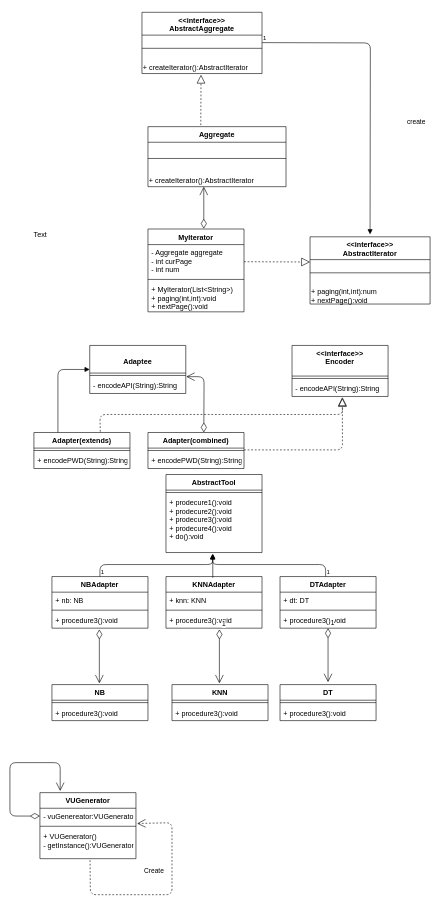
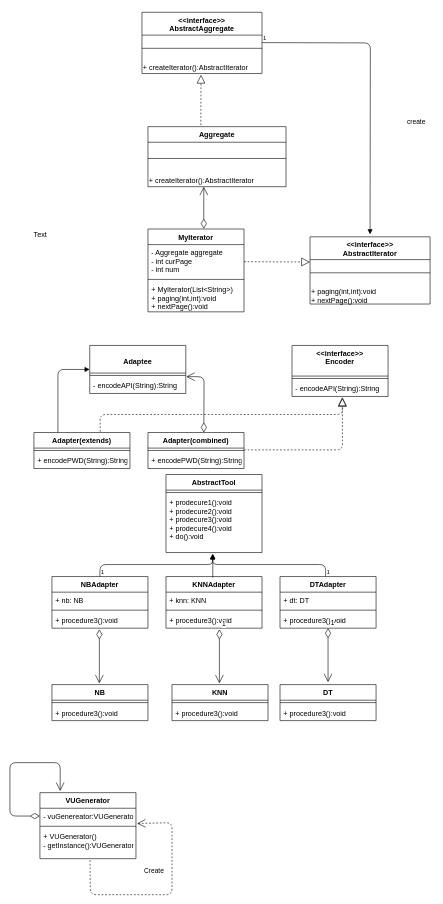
  <mxCell id="0" />
  <mxCell id="1" parent="0" />
  <mxCell id="2" value="Aggregate" style="swimlane;fontStyle=1;align=center;verticalAlign=top;childLayout=stackLayout;horizontal=1;startSize=26;horizontalStack=0;resizeParent=1;resizeParentMax=0;resizeLast=0;collapsible=1;marginBottom=0;" parent="1" vertex="1"><mxGeometry x="212" y="210.5" width="230" height="100" as="geometry" /></mxCell>
  <mxCell id="3" value="" style="line;strokeWidth=1;fillColor=none;align=left;verticalAlign=middle;spacingTop=-1;spacingLeft=3;spacingRight=3;rotatable=0;labelPosition=right;points=[];portConstraint=eastwest;" parent="2" vertex="1"><mxGeometry y="26" width="230" height="54" as="geometry" /></mxCell>
  <mxCell id="4" value="+ createIterator():AbstractIterator" style="text;html=1;resizable=0;points=[];autosize=1;align=left;verticalAlign=top;spacingTop=-4;" parent="2" vertex="1"><mxGeometry y="80" width="230" height="20" as="geometry" /></mxCell>
  <mxCell id="5" value="Text" style="text;html=1;resizable=0;points=[];autosize=1;align=left;verticalAlign=top;spacingTop=-4;" parent="1" vertex="1"><mxGeometry x="20" y="381" width="40" height="20" as="geometry" /></mxCell>
  <mxCell id="6" value="" style="endArrow=block;dashed=1;endFill=0;endSize=12;html=1;" parent="1" edge="1"><mxGeometry width="160" relative="1" as="geometry"><mxPoint x="372" y="435.5" as="sourcePoint" /><mxPoint x="482" y="436" as="targetPoint" /></mxGeometry></mxCell>
  <mxCell id="7" value="" style="endArrow=block;dashed=1;endFill=0;endSize=12;html=1;entryX=0.492;entryY=1.1;entryDx=0;entryDy=0;entryPerimeter=0;" parent="1" target="21" edge="1"><mxGeometry width="160" relative="1" as="geometry"><mxPoint x="300" y="208" as="sourcePoint" /><mxPoint x="298.181" y="106.182" as="targetPoint" /></mxGeometry></mxCell>
  <mxCell id="8" value="MyIterator" style="swimlane;fontStyle=1;align=center;verticalAlign=top;childLayout=stackLayout;horizontal=1;startSize=26;horizontalStack=0;resizeParent=1;resizeParentMax=0;resizeLast=0;collapsible=1;marginBottom=0;" parent="1" vertex="1"><mxGeometry x="212" y="381" width="160" height="138" as="geometry" /></mxCell>
  <mxCell id="9" value="- Aggregate aggregate&#10;- int curPage&#10;- int num" style="text;strokeColor=none;fillColor=none;align=left;verticalAlign=top;spacingLeft=4;spacingRight=4;overflow=hidden;rotatable=0;points=[[0,0.5],[1,0.5]];portConstraint=eastwest;" parent="8" vertex="1"><mxGeometry y="26" width="160" height="54" as="geometry" /></mxCell>
  <mxCell id="10" value="" style="line;strokeWidth=1;fillColor=none;align=left;verticalAlign=middle;spacingTop=-1;spacingLeft=3;spacingRight=3;rotatable=0;labelPosition=right;points=[];portConstraint=eastwest;" parent="8" vertex="1"><mxGeometry y="80" width="160" height="8" as="geometry" /></mxCell>
  <mxCell id="11" value="+ MyIterator(List&lt;String&gt;)&#10;+ paging(int,int):void&#10;+ nextPage():void" style="text;strokeColor=none;fillColor=none;align=left;verticalAlign=top;spacingLeft=4;spacingRight=4;overflow=hidden;rotatable=0;points=[[0,0.5],[1,0.5]];portConstraint=eastwest;" parent="8" vertex="1"><mxGeometry y="88" width="160" height="50" as="geometry" /></mxCell>
  <mxCell id="12" value="" style="endArrow=open;html=1;endSize=12;startArrow=diamondThin;startSize=14;startFill=0;edgeStyle=orthogonalEdgeStyle;align=left;verticalAlign=bottom;" parent="1" edge="1"><mxGeometry x="-0.414" y="-57" relative="1" as="geometry"><mxPoint x="305" y="380.5" as="sourcePoint" /><mxPoint x="305" y="310.5" as="targetPoint" /><mxPoint as="offset" /></mxGeometry></mxCell>
  <mxCell id="13" value="&#10;Adaptee&#10;" style="swimlane;fontStyle=1;align=center;verticalAlign=top;childLayout=stackLayout;horizontal=1;startSize=46;horizontalStack=0;resizeParent=1;resizeParentMax=0;resizeLast=0;collapsible=1;marginBottom=0;" parent="1" vertex="1"><mxGeometry x="115" y="575" width="160" height="80" as="geometry" /></mxCell>
  <mxCell id="14" value="" style="line;strokeWidth=1;fillColor=none;align=left;verticalAlign=middle;spacingTop=-1;spacingLeft=3;spacingRight=3;rotatable=0;labelPosition=right;points=[];portConstraint=eastwest;" parent="13" vertex="1"><mxGeometry y="46" width="160" height="8" as="geometry" /></mxCell>
  <mxCell id="15" value="- encodeAPI(String):String" style="text;strokeColor=none;fillColor=none;align=left;verticalAlign=top;spacingLeft=4;spacingRight=4;overflow=hidden;rotatable=0;points=[[0,0.5],[1,0.5]];portConstraint=eastwest;" parent="13" vertex="1"><mxGeometry y="54" width="160" height="26" as="geometry" /></mxCell>
  <mxCell id="16" value="&lt;&lt;interface&gt;&gt;&#10;Encoder" style="swimlane;fontStyle=1;align=center;verticalAlign=top;childLayout=stackLayout;horizontal=1;startSize=51;horizontalStack=0;resizeParent=1;resizeParentMax=0;resizeLast=0;collapsible=1;marginBottom=0;" parent="1" vertex="1"><mxGeometry x="452" y="575" width="160" height="85" as="geometry" /></mxCell>
  <mxCell id="17" value="" style="line;strokeWidth=1;fillColor=none;align=left;verticalAlign=middle;spacingTop=-1;spacingLeft=3;spacingRight=3;rotatable=0;labelPosition=right;points=[];portConstraint=eastwest;" parent="16" vertex="1"><mxGeometry y="51" width="160" height="8" as="geometry" /></mxCell>
  <mxCell id="18" value="- encodeAPI(String):String" style="text;strokeColor=none;fillColor=none;align=left;verticalAlign=top;spacingLeft=4;spacingRight=4;overflow=hidden;rotatable=0;points=[[0,0.5],[1,0.5]];portConstraint=eastwest;" parent="16" vertex="1"><mxGeometry y="59" width="160" height="26" as="geometry" /></mxCell>
  <mxCell id="19" value="&lt;&lt;interface&gt;&gt;&#10;AbstractAggregate" style="swimlane;fontStyle=1;align=center;verticalAlign=top;childLayout=stackLayout;horizontal=1;startSize=38;horizontalStack=0;resizeParent=1;resizeParentMax=0;resizeLast=0;collapsible=1;marginBottom=0;" parent="1" vertex="1"><mxGeometry x="202" y="20" width="200" height="102" as="geometry"><mxRectangle x="200" y="80" width="120" height="26" as="alternateBounds" /></mxGeometry></mxCell>
  <mxCell id="20" value="" style="line;strokeWidth=1;fillColor=none;align=left;verticalAlign=middle;spacingTop=-1;spacingLeft=3;spacingRight=3;rotatable=0;labelPosition=right;points=[];portConstraint=eastwest;" parent="19" vertex="1"><mxGeometry y="38" width="200" height="44" as="geometry" /></mxCell>
  <mxCell id="21" value="+ createIterator():AbstractIterator" style="text;html=1;resizable=0;points=[];autosize=1;align=left;verticalAlign=top;spacingTop=-4;" parent="19" vertex="1"><mxGeometry y="82" width="200" height="20" as="geometry" /></mxCell>
  <mxCell id="22" value="&lt;&lt;interface&gt;&gt;&#10;AbstractIterator" style="swimlane;fontStyle=1;align=center;verticalAlign=top;childLayout=stackLayout;horizontal=1;startSize=38;horizontalStack=0;resizeParent=1;resizeParentMax=0;resizeLast=0;collapsible=1;marginBottom=0;" parent="1" vertex="1"><mxGeometry x="482" y="394" width="200" height="112" as="geometry"><mxRectangle x="200" y="80" width="120" height="26" as="alternateBounds" /></mxGeometry></mxCell>
  <mxCell id="23" value="" style="line;strokeWidth=1;fillColor=none;align=left;verticalAlign=middle;spacingTop=-1;spacingLeft=3;spacingRight=3;rotatable=0;labelPosition=right;points=[];portConstraint=eastwest;" parent="22" vertex="1"><mxGeometry y="38" width="200" height="44" as="geometry" /></mxCell>
- <mxCell id="24" value="+ paging(int,int):num&lt;br style=&quot;padding: 0px ; margin: 0px&quot;&gt;+ nextPage():void" style="text;html=1;resizable=0;points=[];autosize=1;align=left;verticalAlign=top;spacingTop=-4;" parent="22" vertex="1"><mxGeometry y="82" width="200" height="30" as="geometry" /></mxCell>
+ <mxCell id="24" value="+ paging(int,int):void&lt;br style=&quot;padding: 0px ; margin: 0px&quot;&gt;+ nextPage():void" style="text;html=1;resizable=0;points=[];autosize=1;align=left;verticalAlign=top;spacingTop=-4;" parent="22" vertex="1"><mxGeometry y="82" width="200" height="30" as="geometry" /></mxCell>
  <mxCell id="25" value="create" style="endArrow=block;endFill=1;html=1;edgeStyle=orthogonalEdgeStyle;align=left;verticalAlign=top;" parent="1" edge="1"><mxGeometry x="-0.28" y="-60" relative="1" as="geometry"><mxPoint x="402" y="70.5" as="sourcePoint" /><mxPoint x="582" y="390" as="targetPoint" /><mxPoint x="60" y="59" as="offset" /></mxGeometry></mxCell>
  <mxCell id="26" value="1" style="resizable=0;html=1;align=left;verticalAlign=bottom;labelBackgroundColor=#ffffff;fontSize=10;" parent="25" connectable="0" vertex="1"><mxGeometry x="-1" relative="1" as="geometry" /></mxCell>
  <mxCell id="27" value="Adapter(extends)" style="swimlane;fontStyle=1;align=center;verticalAlign=top;childLayout=stackLayout;horizontal=1;startSize=26;horizontalStack=0;resizeParent=1;resizeParentMax=0;resizeLast=0;collapsible=1;marginBottom=0;" parent="1" vertex="1"><mxGeometry x="22" y="720" width="160" height="60" as="geometry" /></mxCell>
  <mxCell id="28" value="" style="line;strokeWidth=1;fillColor=none;align=left;verticalAlign=middle;spacingTop=-1;spacingLeft=3;spacingRight=3;rotatable=0;labelPosition=right;points=[];portConstraint=eastwest;" parent="27" vertex="1"><mxGeometry y="26" width="160" height="8" as="geometry" /></mxCell>
  <mxCell id="29" value="+ encodePWD(String):String" style="text;strokeColor=none;fillColor=none;align=left;verticalAlign=top;spacingLeft=4;spacingRight=4;overflow=hidden;rotatable=0;points=[[0,0.5],[1,0.5]];portConstraint=eastwest;" parent="27" vertex="1"><mxGeometry y="34" width="160" height="26" as="geometry" /></mxCell>
  <mxCell id="30" value="Adapter(combined)" style="swimlane;fontStyle=1;align=center;verticalAlign=top;childLayout=stackLayout;horizontal=1;startSize=26;horizontalStack=0;resizeParent=1;resizeParentMax=0;resizeLast=0;collapsible=1;marginBottom=0;" parent="1" vertex="1"><mxGeometry x="212" y="720" width="160" height="60" as="geometry" /></mxCell>
  <mxCell id="31" value="" style="line;strokeWidth=1;fillColor=none;align=left;verticalAlign=middle;spacingTop=-1;spacingLeft=3;spacingRight=3;rotatable=0;labelPosition=right;points=[];portConstraint=eastwest;" parent="30" vertex="1"><mxGeometry y="26" width="160" height="8" as="geometry" /></mxCell>
  <mxCell id="32" value="+ encodePWD(String):String" style="text;strokeColor=none;fillColor=none;align=left;verticalAlign=top;spacingLeft=4;spacingRight=4;overflow=hidden;rotatable=0;points=[[0,0.5],[1,0.5]];portConstraint=eastwest;" parent="30" vertex="1"><mxGeometry y="34" width="160" height="26" as="geometry" /></mxCell>
  <mxCell id="33" value="" style="endArrow=block;endFill=1;html=1;edgeStyle=orthogonalEdgeStyle;align=left;verticalAlign=top;entryX=0;entryY=0.5;entryDx=0;entryDy=0;exitX=0.25;exitY=0;exitDx=0;exitDy=0;" parent="1" source="27" target="13" edge="1"><mxGeometry x="-1" relative="1" as="geometry"><mxPoint x="194" y="662.5" as="sourcePoint" /><mxPoint x="194" y="712.5" as="targetPoint" /></mxGeometry></mxCell>
  <mxCell id="34" value="" style="resizable=0;html=1;align=left;verticalAlign=bottom;labelBackgroundColor=#ffffff;fontSize=10;" parent="33" connectable="0" vertex="1"><mxGeometry x="-1" relative="1" as="geometry" /></mxCell>
  <mxCell id="35" value="" style="endArrow=block;dashed=1;endFill=0;endSize=12;html=1;entryX=0.524;entryY=1.045;entryDx=0;entryDy=0;entryPerimeter=0;" parent="1" target="18" edge="1"><mxGeometry width="160" relative="1" as="geometry"><mxPoint x="372" y="749" as="sourcePoint" /><mxPoint x="532" y="749" as="targetPoint" /><Array as="points"><mxPoint x="536" y="749" /></Array></mxGeometry></mxCell>
  <mxCell id="36" value="" style="endArrow=block;dashed=1;endFill=0;endSize=12;html=1;entryX=0.524;entryY=1.045;entryDx=0;entryDy=0;entryPerimeter=0;exitX=0.691;exitY=-0.022;exitDx=0;exitDy=0;exitPerimeter=0;" parent="1" source="27" edge="1"><mxGeometry width="160" relative="1" as="geometry"><mxPoint x="132" y="690" as="sourcePoint" /><mxPoint x="535.84" y="662.67" as="targetPoint" /><Array as="points"><mxPoint x="132" y="690" /><mxPoint x="536" y="690" /></Array></mxGeometry></mxCell>
  <mxCell id="37" value="&lt;br&gt;" style="endArrow=open;html=1;endSize=12;startArrow=diamondThin;startSize=14;startFill=0;edgeStyle=orthogonalEdgeStyle;align=left;verticalAlign=bottom;entryX=1.005;entryY=-0.077;entryDx=0;entryDy=0;entryPerimeter=0;" parent="1" target="15" edge="1"><mxGeometry x="-1" y="3" relative="1" as="geometry"><mxPoint x="305" y="720" as="sourcePoint" /><mxPoint x="305" y="640" as="targetPoint" /></mxGeometry></mxCell>
  <mxCell id="38" value="AbstractTool" style="swimlane;fontStyle=1;align=center;verticalAlign=top;childLayout=stackLayout;horizontal=1;startSize=26;horizontalStack=0;resizeParent=1;resizeParentMax=0;resizeLast=0;collapsible=1;marginBottom=0;" parent="1" vertex="1"><mxGeometry x="242" y="790" width="160" height="130" as="geometry" /></mxCell>
  <mxCell id="39" value="" style="line;strokeWidth=1;fillColor=none;align=left;verticalAlign=middle;spacingTop=-1;spacingLeft=3;spacingRight=3;rotatable=0;labelPosition=right;points=[];portConstraint=eastwest;" parent="38" vertex="1"><mxGeometry y="26" width="160" height="8" as="geometry" /></mxCell>
  <mxCell id="40" value="+ prodecure1():void&#10;+ prodecure2():void&#10;+ prodecure3():void&#10;+ prodecure4():void&#10;+ do():void" style="text;strokeColor=none;fillColor=none;align=left;verticalAlign=top;spacingLeft=4;spacingRight=4;overflow=hidden;rotatable=0;points=[[0,0.5],[1,0.5]];portConstraint=eastwest;" parent="38" vertex="1"><mxGeometry y="34" width="160" height="96" as="geometry" /></mxCell>
  <mxCell id="41" value="NBAdapter" style="swimlane;fontStyle=1;align=center;verticalAlign=top;childLayout=stackLayout;horizontal=1;startSize=26;horizontalStack=0;resizeParent=1;resizeParentMax=0;resizeLast=0;collapsible=1;marginBottom=0;" parent="1" vertex="1"><mxGeometry x="52" y="960" width="160" height="86" as="geometry" /></mxCell>
  <mxCell id="42" value="+ nb: NB" style="text;strokeColor=none;fillColor=none;align=left;verticalAlign=top;spacingLeft=4;spacingRight=4;overflow=hidden;rotatable=0;points=[[0,0.5],[1,0.5]];portConstraint=eastwest;" parent="41" vertex="1"><mxGeometry y="26" width="160" height="26" as="geometry" /></mxCell>
  <mxCell id="43" value="" style="line;strokeWidth=1;fillColor=none;align=left;verticalAlign=middle;spacingTop=-1;spacingLeft=3;spacingRight=3;rotatable=0;labelPosition=right;points=[];portConstraint=eastwest;" parent="41" vertex="1"><mxGeometry y="52" width="160" height="8" as="geometry" /></mxCell>
  <mxCell id="44" value="+ procedure3():void" style="text;strokeColor=none;fillColor=none;align=left;verticalAlign=top;spacingLeft=4;spacingRight=4;overflow=hidden;rotatable=0;points=[[0,0.5],[1,0.5]];portConstraint=eastwest;" parent="41" vertex="1"><mxGeometry y="60" width="160" height="26" as="geometry" /></mxCell>
  <mxCell id="45" value="KNNAdapter" style="swimlane;fontStyle=1;align=center;verticalAlign=top;childLayout=stackLayout;horizontal=1;startSize=26;horizontalStack=0;resizeParent=1;resizeParentMax=0;resizeLast=0;collapsible=1;marginBottom=0;" parent="1" vertex="1"><mxGeometry x="242" y="960" width="160" height="86" as="geometry" /></mxCell>
  <mxCell id="46" value="+ knn: KNN" style="text;strokeColor=none;fillColor=none;align=left;verticalAlign=top;spacingLeft=4;spacingRight=4;overflow=hidden;rotatable=0;points=[[0,0.5],[1,0.5]];portConstraint=eastwest;" parent="45" vertex="1"><mxGeometry y="26" width="160" height="26" as="geometry" /></mxCell>
  <mxCell id="47" value="" style="line;strokeWidth=1;fillColor=none;align=left;verticalAlign=middle;spacingTop=-1;spacingLeft=3;spacingRight=3;rotatable=0;labelPosition=right;points=[];portConstraint=eastwest;" parent="45" vertex="1"><mxGeometry y="52" width="160" height="8" as="geometry" /></mxCell>
  <mxCell id="48" value="+ procedure3():void" style="text;strokeColor=none;fillColor=none;align=left;verticalAlign=top;spacingLeft=4;spacingRight=4;overflow=hidden;rotatable=0;points=[[0,0.5],[1,0.5]];portConstraint=eastwest;" parent="45" vertex="1"><mxGeometry y="60" width="160" height="26" as="geometry" /></mxCell>
  <mxCell id="49" value="DTAdapter" style="swimlane;fontStyle=1;align=center;verticalAlign=top;childLayout=stackLayout;horizontal=1;startSize=26;horizontalStack=0;resizeParent=1;resizeParentMax=0;resizeLast=0;collapsible=1;marginBottom=0;" parent="1" vertex="1"><mxGeometry x="432" y="960" width="160" height="86" as="geometry" /></mxCell>
  <mxCell id="50" value="+ dt: DT" style="text;strokeColor=none;fillColor=none;align=left;verticalAlign=top;spacingLeft=4;spacingRight=4;overflow=hidden;rotatable=0;points=[[0,0.5],[1,0.5]];portConstraint=eastwest;" parent="49" vertex="1"><mxGeometry y="26" width="160" height="26" as="geometry" /></mxCell>
  <mxCell id="51" value="" style="line;strokeWidth=1;fillColor=none;align=left;verticalAlign=middle;spacingTop=-1;spacingLeft=3;spacingRight=3;rotatable=0;labelPosition=right;points=[];portConstraint=eastwest;" parent="49" vertex="1"><mxGeometry y="52" width="160" height="8" as="geometry" /></mxCell>
  <mxCell id="52" value="+ procedure3():void" style="text;strokeColor=none;fillColor=none;align=left;verticalAlign=top;spacingLeft=4;spacingRight=4;overflow=hidden;rotatable=0;points=[[0,0.5],[1,0.5]];portConstraint=eastwest;" parent="49" vertex="1"><mxGeometry y="60" width="160" height="26" as="geometry" /></mxCell>
  <mxCell id="53" value="" style="endArrow=block;endFill=1;html=1;edgeStyle=orthogonalEdgeStyle;align=left;verticalAlign=top;exitX=0.5;exitY=0;exitDx=0;exitDy=0;entryX=0.484;entryY=1.028;entryDx=0;entryDy=0;entryPerimeter=0;" parent="1" source="41" target="40" edge="1"><mxGeometry x="-1" relative="1" as="geometry"><mxPoint x="75" y="890" as="sourcePoint" /><mxPoint x="235" y="890" as="targetPoint" /><Array as="points"><mxPoint x="132" y="940" /><mxPoint x="319" y="940" /></Array></mxGeometry></mxCell>
  <mxCell id="54" value="1" style="resizable=0;html=1;align=left;verticalAlign=bottom;labelBackgroundColor=#ffffff;fontSize=10;" parent="53" connectable="0" vertex="1"><mxGeometry x="-1" relative="1" as="geometry" /></mxCell>
  <mxCell id="55" value="" style="endArrow=block;endFill=1;html=1;edgeStyle=orthogonalEdgeStyle;align=left;verticalAlign=top;exitX=0.5;exitY=0;exitDx=0;exitDy=0;entryX=0.513;entryY=1.028;entryDx=0;entryDy=0;entryPerimeter=0;" parent="1" edge="1"><mxGeometry x="-1" relative="1" as="geometry"><mxPoint x="508" y="960" as="sourcePoint" /><mxPoint x="320" y="923" as="targetPoint" /><Array as="points"><mxPoint x="508" y="940" /><mxPoint x="320" y="940" /></Array></mxGeometry></mxCell>
  <mxCell id="56" value="1" style="resizable=0;html=1;align=left;verticalAlign=bottom;labelBackgroundColor=#ffffff;fontSize=10;" parent="55" connectable="0" vertex="1"><mxGeometry x="-1" relative="1" as="geometry" /></mxCell>
  <mxCell id="57" value="" style="endArrow=block;endFill=1;html=1;edgeStyle=orthogonalEdgeStyle;align=left;verticalAlign=top;" parent="1" edge="1"><mxGeometry x="-1" relative="1" as="geometry"><mxPoint x="320" y="962" as="sourcePoint" /><mxPoint x="320" y="922" as="targetPoint" /></mxGeometry></mxCell>
  <mxCell id="58" value="NB" style="swimlane;fontStyle=1;align=center;verticalAlign=top;childLayout=stackLayout;horizontal=1;startSize=26;horizontalStack=0;resizeParent=1;resizeParentMax=0;resizeLast=0;collapsible=1;marginBottom=0;" parent="1" vertex="1"><mxGeometry x="52" y="1140" width="160" height="60" as="geometry" /></mxCell>
  <mxCell id="59" value="" style="line;strokeWidth=1;fillColor=none;align=left;verticalAlign=middle;spacingTop=-1;spacingLeft=3;spacingRight=3;rotatable=0;labelPosition=right;points=[];portConstraint=eastwest;" parent="58" vertex="1"><mxGeometry y="26" width="160" height="8" as="geometry" /></mxCell>
  <mxCell id="60" value="+ procedure3():void" style="text;strokeColor=none;fillColor=none;align=left;verticalAlign=top;spacingLeft=4;spacingRight=4;overflow=hidden;rotatable=0;points=[[0,0.5],[1,0.5]];portConstraint=eastwest;" parent="58" vertex="1"><mxGeometry y="34" width="160" height="26" as="geometry" /></mxCell>
  <mxCell id="61" value="KNN" style="swimlane;fontStyle=1;align=center;verticalAlign=top;childLayout=stackLayout;horizontal=1;startSize=26;horizontalStack=0;resizeParent=1;resizeParentMax=0;resizeLast=0;collapsible=1;marginBottom=0;" parent="1" vertex="1"><mxGeometry x="252" y="1140" width="160" height="60" as="geometry" /></mxCell>
  <mxCell id="62" value="" style="line;strokeWidth=1;fillColor=none;align=left;verticalAlign=middle;spacingTop=-1;spacingLeft=3;spacingRight=3;rotatable=0;labelPosition=right;points=[];portConstraint=eastwest;" parent="61" vertex="1"><mxGeometry y="26" width="160" height="8" as="geometry" /></mxCell>
  <mxCell id="63" value="+ procedure3():void" style="text;strokeColor=none;fillColor=none;align=left;verticalAlign=top;spacingLeft=4;spacingRight=4;overflow=hidden;rotatable=0;points=[[0,0.5],[1,0.5]];portConstraint=eastwest;" parent="61" vertex="1"><mxGeometry y="34" width="160" height="26" as="geometry" /></mxCell>
  <mxCell id="64" value="DT" style="swimlane;fontStyle=1;align=center;verticalAlign=top;childLayout=stackLayout;horizontal=1;startSize=26;horizontalStack=0;resizeParent=1;resizeParentMax=0;resizeLast=0;collapsible=1;marginBottom=0;" parent="1" vertex="1"><mxGeometry x="432" y="1140" width="160" height="60" as="geometry" /></mxCell>
  <mxCell id="65" value="" style="line;strokeWidth=1;fillColor=none;align=left;verticalAlign=middle;spacingTop=-1;spacingLeft=3;spacingRight=3;rotatable=0;labelPosition=right;points=[];portConstraint=eastwest;" parent="64" vertex="1"><mxGeometry y="26" width="160" height="8" as="geometry" /></mxCell>
  <mxCell id="66" value="+ procedure3():void" style="text;strokeColor=none;fillColor=none;align=left;verticalAlign=top;spacingLeft=4;spacingRight=4;overflow=hidden;rotatable=0;points=[[0,0.5],[1,0.5]];portConstraint=eastwest;" parent="64" vertex="1"><mxGeometry y="34" width="160" height="26" as="geometry" /></mxCell>
  <mxCell id="67" value="&lt;br&gt;" style="endArrow=open;html=1;endSize=12;startArrow=diamondThin;startSize=14;startFill=0;edgeStyle=orthogonalEdgeStyle;align=left;verticalAlign=bottom;" parent="1" edge="1"><mxGeometry x="-1" y="3" relative="1" as="geometry"><mxPoint x="131" y="1048" as="sourcePoint" /><mxPoint x="131" y="1138" as="targetPoint" /></mxGeometry></mxCell>
  <mxCell id="68" value="1" style="endArrow=open;html=1;endSize=12;startArrow=diamondThin;startSize=14;startFill=0;edgeStyle=orthogonalEdgeStyle;align=left;verticalAlign=bottom;" parent="1" edge="1"><mxGeometry x="-1" y="3" relative="1" as="geometry"><mxPoint x="331" y="1048" as="sourcePoint" /><mxPoint x="331" y="1138" as="targetPoint" /></mxGeometry></mxCell>
  <mxCell id="69" value="1" style="endArrow=open;html=1;endSize=12;startArrow=diamondThin;startSize=14;startFill=0;edgeStyle=orthogonalEdgeStyle;align=left;verticalAlign=bottom;" parent="1" edge="1"><mxGeometry x="-1" y="3" relative="1" as="geometry"><mxPoint x="512" y="1046" as="sourcePoint" /><mxPoint x="512" y="1136" as="targetPoint" /></mxGeometry></mxCell>
  <mxCell id="70" value="VUGenerator" style="swimlane;fontStyle=1;align=center;verticalAlign=top;childLayout=stackLayout;horizontal=1;startSize=26;horizontalStack=0;resizeParent=1;resizeParentMax=0;resizeLast=0;collapsible=1;marginBottom=0;" parent="1" vertex="1"><mxGeometry x="32" y="1320" width="160" height="110" as="geometry" /></mxCell>
  <mxCell id="71" value="- vuGenereator:VUGenerator" style="text;strokeColor=none;fillColor=none;align=left;verticalAlign=top;spacingLeft=4;spacingRight=4;overflow=hidden;rotatable=0;points=[[0,0.5],[1,0.5]];portConstraint=eastwest;" parent="70" vertex="1"><mxGeometry y="26" width="160" height="26" as="geometry" /></mxCell>
  <mxCell id="72" value="" style="line;strokeWidth=1;fillColor=none;align=left;verticalAlign=middle;spacingTop=-1;spacingLeft=3;spacingRight=3;rotatable=0;labelPosition=right;points=[];portConstraint=eastwest;" parent="70" vertex="1"><mxGeometry y="52" width="160" height="8" as="geometry" /></mxCell>
  <mxCell id="73" value="+ VUGenerator()&#10;- getInstance():VUGenerator" style="text;strokeColor=none;fillColor=none;align=left;verticalAlign=top;spacingLeft=4;spacingRight=4;overflow=hidden;rotatable=0;points=[[0,0.5],[1,0.5]];portConstraint=eastwest;" parent="70" vertex="1"><mxGeometry y="60" width="160" height="50" as="geometry" /></mxCell>
  <mxCell id="74" value="&lt;br&gt;" style="endArrow=open;html=1;endSize=12;startArrow=diamondThin;startSize=14;startFill=0;edgeStyle=orthogonalEdgeStyle;align=left;verticalAlign=bottom;exitX=0;exitY=0.5;exitDx=0;exitDy=0;entryX=0.211;entryY=-0.025;entryDx=0;entryDy=0;entryPerimeter=0;" parent="70" source="71" target="70" edge="1"><mxGeometry x="-1" y="-45" relative="1" as="geometry"><mxPoint x="-30" y="55" as="sourcePoint" /><mxPoint x="-30" y="-45" as="targetPoint" /><Array as="points"><mxPoint x="-50" y="39" /><mxPoint x="-50" y="-50" /><mxPoint x="34" y="-50" /></Array><mxPoint x="-45" y="45" as="offset" /></mxGeometry></mxCell>
  <mxCell id="75" value="Create" style="endArrow=open;endSize=12;dashed=1;html=1;exitX=0.522;exitY=1.051;exitDx=0;exitDy=0;exitPerimeter=0;entryX=1.012;entryY=0.978;entryDx=0;entryDy=0;entryPerimeter=0;" parent="70" source="73" target="71" edge="1"><mxGeometry x="-0.12" y="40" width="160" relative="1" as="geometry"><mxPoint x="70" y="170" as="sourcePoint" /><mxPoint x="180" y="40" as="targetPoint" /><Array as="points"><mxPoint x="84" y="170" /><mxPoint x="220" y="170" /><mxPoint x="220" y="50" /></Array><mxPoint as="offset" /></mxGeometry></mxCell>
